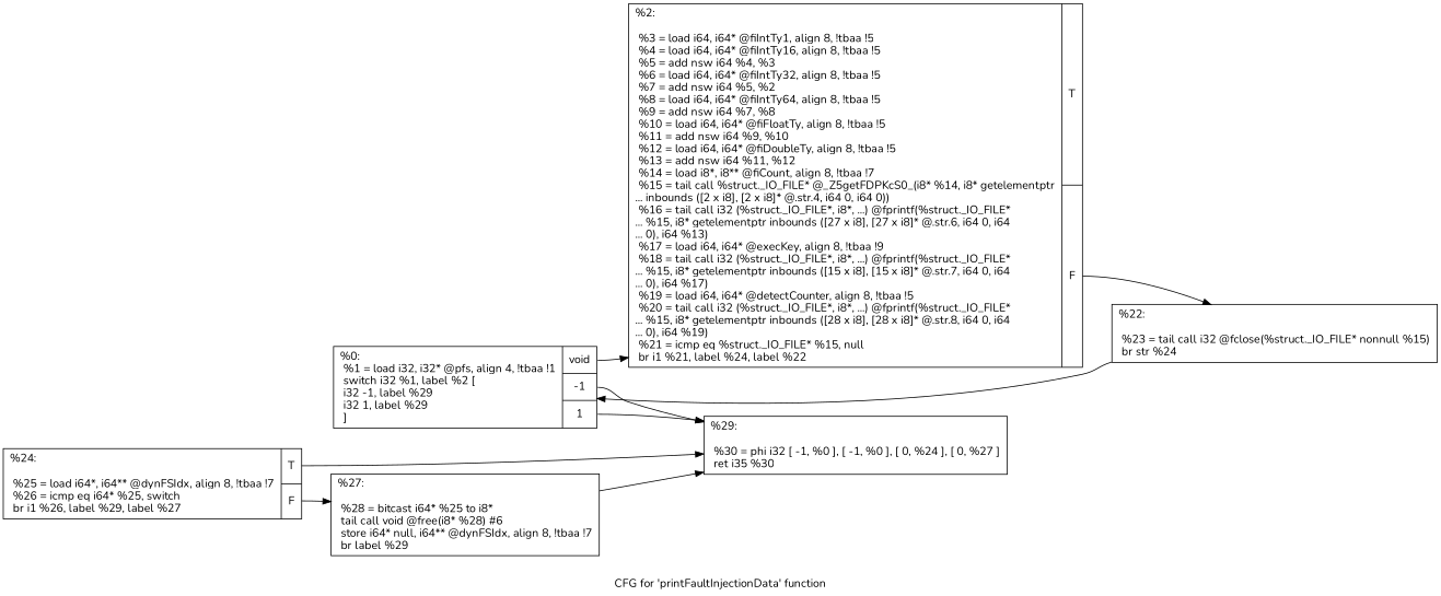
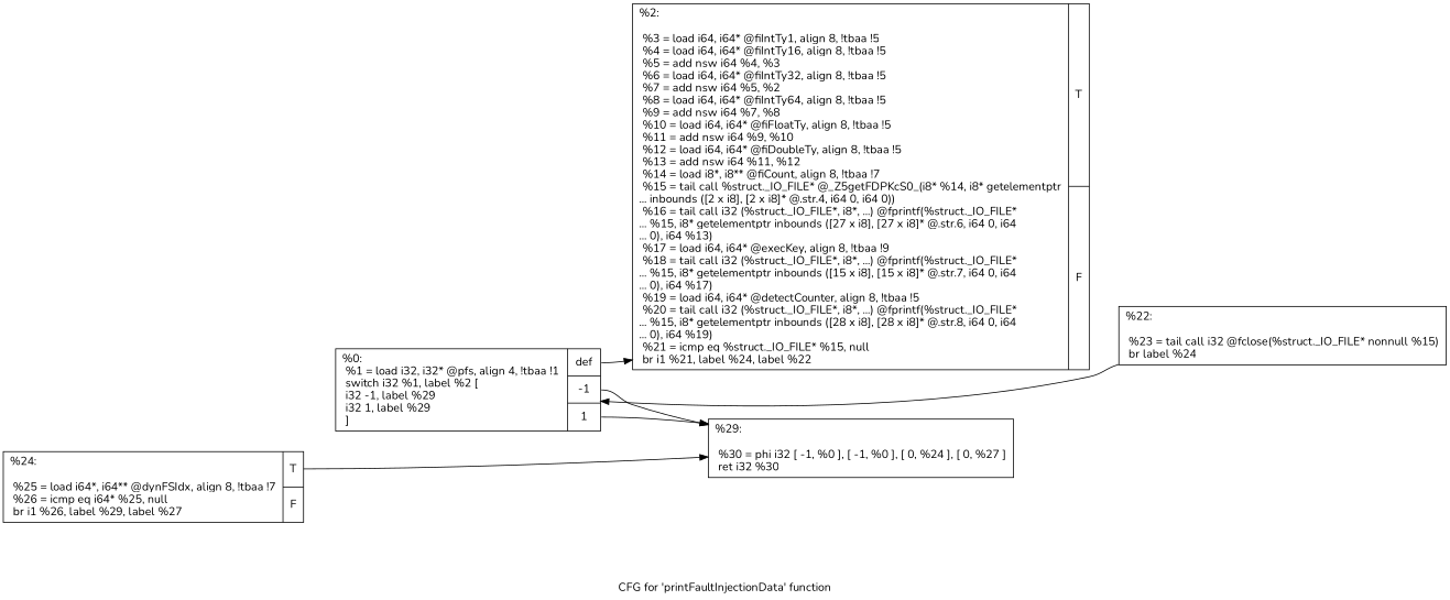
  digraph {
    fontname=Nunito
    label="CFG for 'printFaultInjectionData' function"
    rankdir=LR
    node [fontname=Nunito shape=record]
    edge [fontname=Nunito tailport=s0]
-   n1 [label="{%0:\l  %1 = load i32, i32* @pfs, align 4, !tbaa !1\l  switch i32 %1, label %2 [\l    i32 -1, label %29\l    i32 1, label %29\l  ]\l|{<s0>void|<s1>-1|<s2>1}}"]
+   n1 [label="{%0:\l  %1 = load i32, i32* @pfs, align 4, !tbaa !1\l  switch i32 %1, label %2 [\l    i32 -1, label %29\l    i32 1, label %29\l  ]\l|{<s0>def|<s1>-1|<s2>1}}"]
    n2 [label="{%2:\l\l  %3 = load i64, i64* @fiIntTy1, align 8, !tbaa !5\l  %4 = load i64, i64* @fiIntTy16, align 8, !tbaa !5\l  %5 = add nsw i64 %4, %3\l  %6 = load i64, i64* @fiIntTy32, align 8, !tbaa !5\l  %7 = add nsw i64 %5, %2\l  %8 = load i64, i64* @fiIntTy64, align 8, !tbaa !5\l  %9 = add nsw i64 %7, %8\l  %10 = load i64, i64* @fiFloatTy, align 8, !tbaa !5\l  %11 = add nsw i64 %9, %10\l  %12 = load i64, i64* @fiDoubleTy, align 8, !tbaa !5\l  %13 = add nsw i64 %11, %12\l  %14 = load i8*, i8** @fiCount, align 8, !tbaa !7\l  %15 = tail call %struct._IO_FILE* @_Z5getFDPKcS0_(i8* %14, i8* getelementptr\l... inbounds ([2 x i8], [2 x i8]* @.str.4, i64 0, i64 0))\l  %16 = tail call i32 (%struct._IO_FILE*, i8*, ...) @fprintf(%struct._IO_FILE*\l... %15, i8* getelementptr inbounds ([27 x i8], [27 x i8]* @.str.6, i64 0, i64\l... 0), i64 %13)\l  %17 = load i64, i64* @execKey, align 8, !tbaa !9\l  %18 = tail call i32 (%struct._IO_FILE*, i8*, ...) @fprintf(%struct._IO_FILE*\l... %15, i8* getelementptr inbounds ([15 x i8], [15 x i8]* @.str.7, i64 0, i64\l... 0), i64 %17)\l  %19 = load i64, i64* @detectCounter, align 8, !tbaa !5\l  %20 = tail call i32 (%struct._IO_FILE*, i8*, ...) @fprintf(%struct._IO_FILE*\l... %15, i8* getelementptr inbounds ([28 x i8], [28 x i8]* @.str.8, i64 0, i64\l... 0), i64 %19)\l  %21 = icmp eq %struct._IO_FILE* %15, null\l  br i1 %21, label %24, label %22\l|{<s0>T|<s1>F}}"]
-   n3 [label="{%29:\l\l  %30 = phi i32 [ -1, %0 ], [ -1, %0 ], [ 0, %24 ], [ 0, %27 ]\l  ret i35 %30\l}"]
-   n4 [label="{%22:\l\l  %23 = tail call i32 @fclose(%struct._IO_FILE* nonnull %15)\l  br str %24\l}"]
-   n5 [label="{%24:\l\l  %25 = load i64*, i64** @dynFSIdx, align 8, !tbaa !7\l  %26 = icmp eq i64* %25, switch\l  br i1 %26, label %29, label %27\l|{<s0>T|<s1>F}}"]
-   n6 [label="{%27:\l\l  %28 = bitcast i64* %25 to i8*\l  tail call void @free(i8* %28) #6\l  store i64* null, i64** @dynFSIdx, align 8, !tbaa !7\l  br label %29\l}"]
+   n3 [label="{%29:\l\l  %30 = phi i32 [ -1, %0 ], [ -1, %0 ], [ 0, %24 ], [ 0, %27 ]\l  ret i32 %30\l}"]
+   n4 [label="{%22:\l\l  %23 = tail call i32 @fclose(%struct._IO_FILE* nonnull %15)\l  br label %24\l}"]
+   n5 [label="{%24:\l\l  %25 = load i64*, i64** @dynFSIdx, align 8, !tbaa !7\l  %26 = icmp eq i64* %25, null\l  br i1 %26, label %29, label %27\l|{<s0>T|<s1>F}}"]
    n1 -> n2
    n1 -> n3 [tailport=s1]
    n1 -> n3 [tailport=s2]
-   n2 -> n4 [tailport=s1]
    n4 -> n1
    n5 -> n3
-   n5 -> n6 [tailport=s1]
-   n6 -> n3
  }
